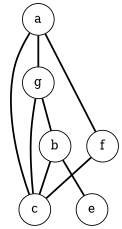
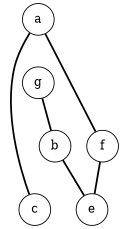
  digraph {
    node [shape=circle]
    edge [arrowhead=none penwidth=2]
    a
    g
    f
    b
    c
    e
-   a -> g
    a -> f
    g -> b
-   g -> c
-   f -> c
-   b -> c
+   f -> e
    b -> e
    c -> a
  }
